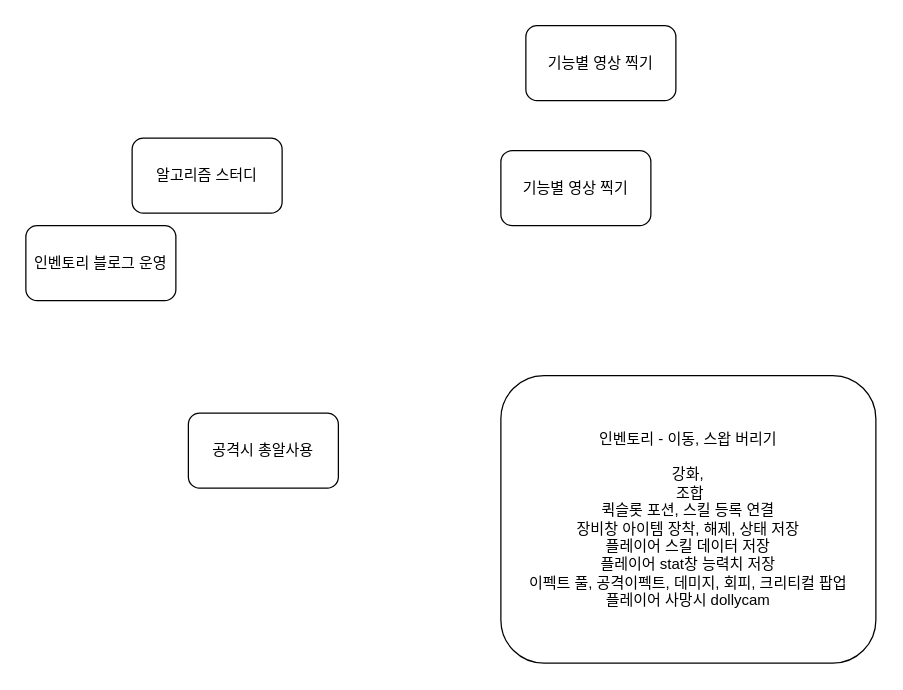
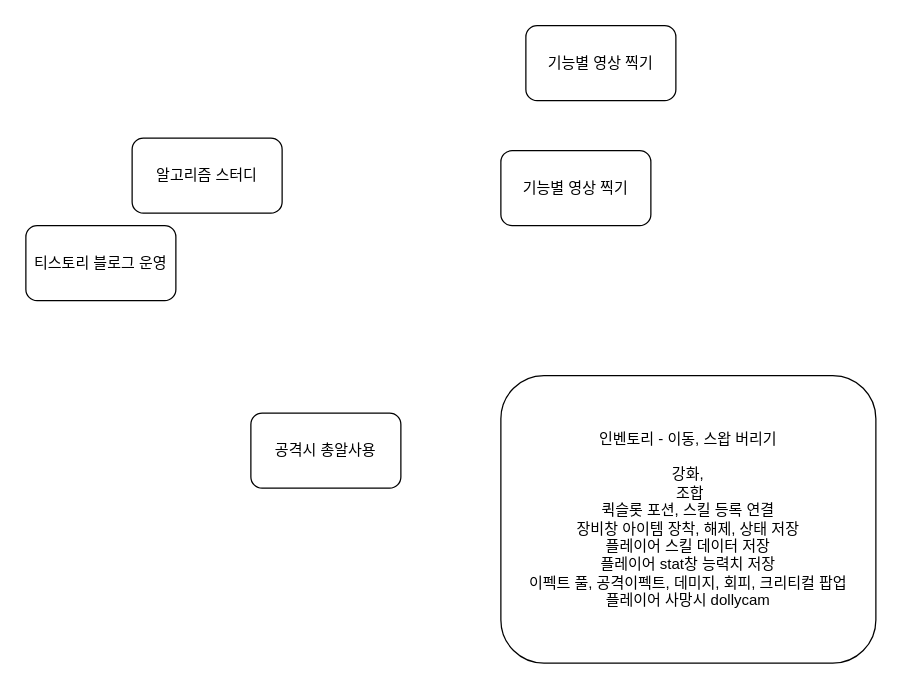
  <mxCell id="0" />
  <mxCell id="1" parent="0" />
  <mxCell id="2" value="알고리즘 스터디" style="rounded=1;whiteSpace=wrap;html=1;" parent="1" vertex="1"><mxGeometry x="105" y="110" width="120" height="60" as="geometry" /></mxCell>
- <mxCell id="3" value="공격시 총알사용" style="rounded=1;whiteSpace=wrap;html=1;" parent="1" vertex="1"><mxGeometry x="150" y="330" width="120" height="60" as="geometry" /></mxCell>
- <mxCell id="4" value="인벤토리 블로그 운영" style="rounded=1;whiteSpace=wrap;html=1;" parent="1" vertex="1"><mxGeometry x="20" y="180" width="120" height="60" as="geometry" /></mxCell>
+ <mxCell id="3" value="공격시 총알사용" style="rounded=1;whiteSpace=wrap;html=1;" parent="1" vertex="1"><mxGeometry x="200" y="330" width="120" height="60" as="geometry" /></mxCell>
+ <mxCell id="4" value="티스토리 블로그 운영" style="rounded=1;whiteSpace=wrap;html=1;" parent="1" vertex="1"><mxGeometry x="20" y="180" width="120" height="60" as="geometry" /></mxCell>
  <mxCell id="5" value="기능별 영상 찍기" style="rounded=1;whiteSpace=wrap;html=1;" parent="1" vertex="1"><mxGeometry x="420" y="20" width="120" height="60" as="geometry" /></mxCell>
  <mxCell id="6" value="기능별 영상 찍기" style="rounded=1;whiteSpace=wrap;html=1;" parent="1" vertex="1"><mxGeometry x="400" y="120" width="120" height="60" as="geometry" /></mxCell>
  <mxCell id="7" value="인벤토리 - 이동, 스왑 버리기&lt;br&gt;&lt;br&gt;강화,&lt;br&gt;&amp;nbsp;조합&lt;br&gt;퀵슬롯 포션, 스킬 등록 연결&lt;br&gt;장비창 아이템 장착, 해제, 상태 저장&lt;br&gt;플레이어 스킬 데이터 저장&lt;br&gt;플레이어 stat창 능력치 저장&lt;br&gt;이펙트 풀, 공격이펙트, 데미지, 회피, 크리티컬 팝업&lt;br&gt;플레이어 사망시 dollycam" style="rounded=1;whiteSpace=wrap;html=1;" vertex="1" parent="1"><mxGeometry x="400" y="300" width="300" height="230" as="geometry" /></mxCell>
